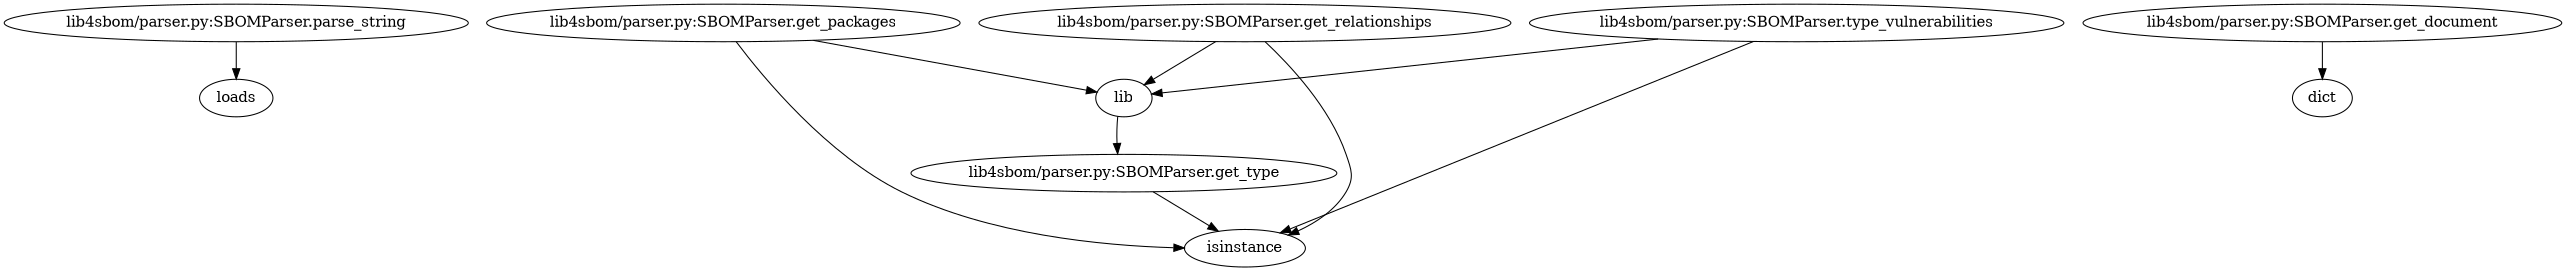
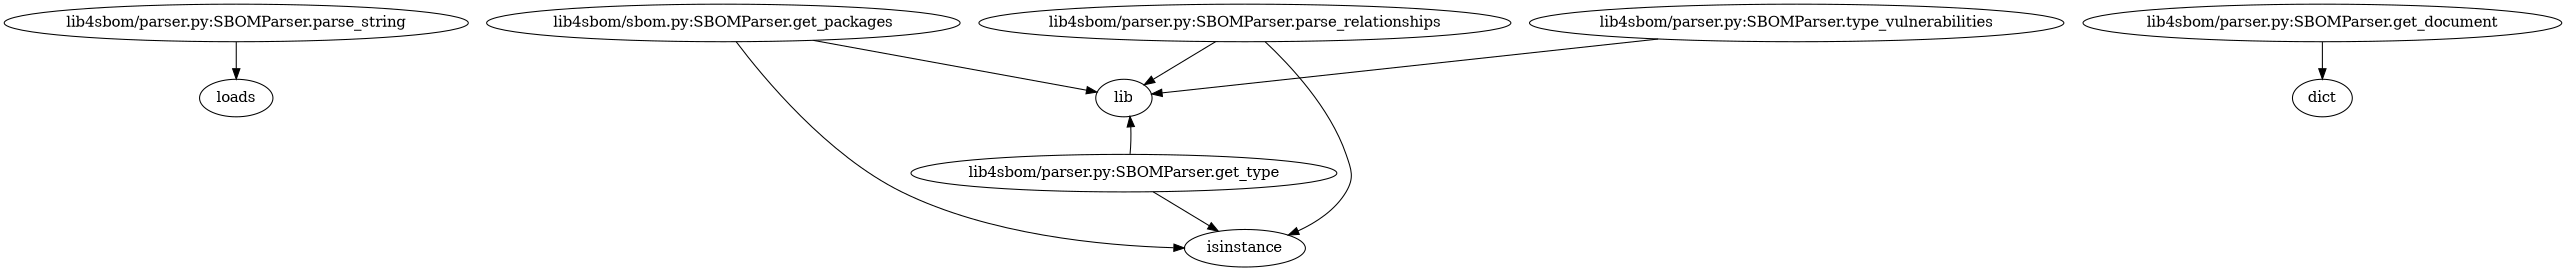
  digraph {
    "lib4sbom/parser.py:SBOMParser.parse_string"
    loads
-   "lib4sbom/parser.py:SBOMParser.get_packages"
+   "lib4sbom/parser.py:SBOMParser.get_packages" [label="lib4sbom/sbom.py:SBOMParser.get_packages"]
    isinstance
    n5 [label=lib]
-   "lib4sbom/parser.py:SBOMParser.get_relationships"
+   "lib4sbom/parser.py:SBOMParser.get_relationships" [label="lib4sbom/parser.py:SBOMParser.parse_relationships"]
    n7 [label="lib4sbom/parser.py:SBOMParser.type_vulnerabilities"]
    "lib4sbom/parser.py:SBOMParser.get_document"
    dict
    "lib4sbom/parser.py:SBOMParser.get_type"
    "lib4sbom/parser.py:SBOMParser.parse_string" -> loads
    "lib4sbom/parser.py:SBOMParser.get_packages" -> isinstance
    "lib4sbom/parser.py:SBOMParser.get_packages" -> n5
    "lib4sbom/parser.py:SBOMParser.get_relationships" -> isinstance
    "lib4sbom/parser.py:SBOMParser.get_relationships" -> n5
-   n7 -> isinstance
    n7 -> n5
    "lib4sbom/parser.py:SBOMParser.get_document" -> dict
    "lib4sbom/parser.py:SBOMParser.get_type" -> isinstance
-   n5 -> "lib4sbom/parser.py:SBOMParser.get_type"
+   "lib4sbom/parser.py:SBOMParser.get_type" -> n5
  }
